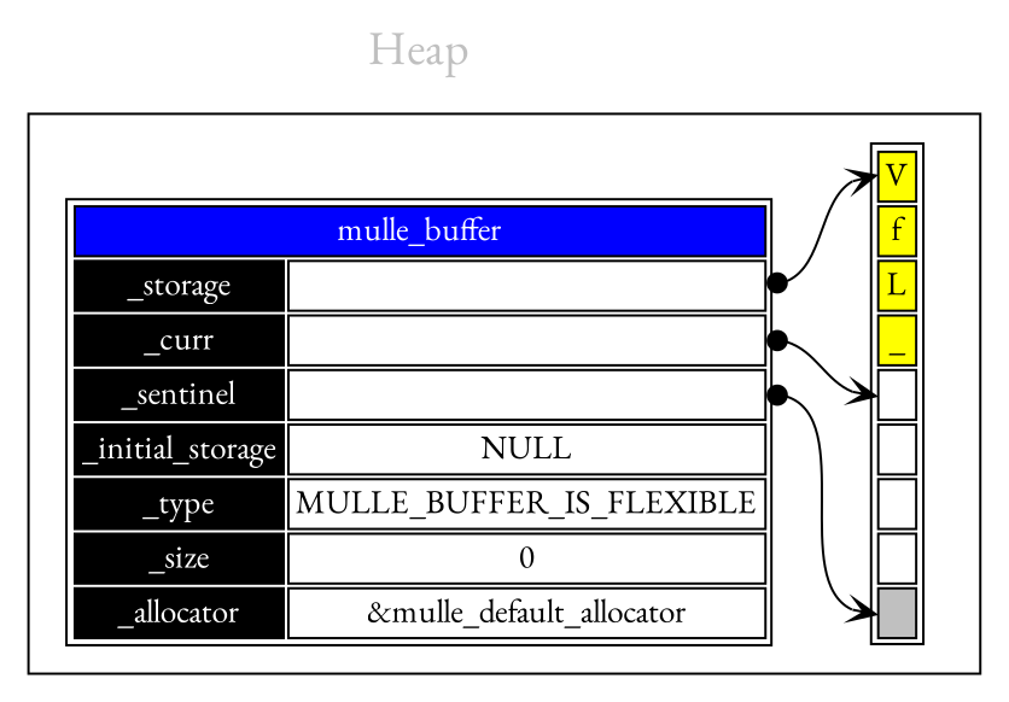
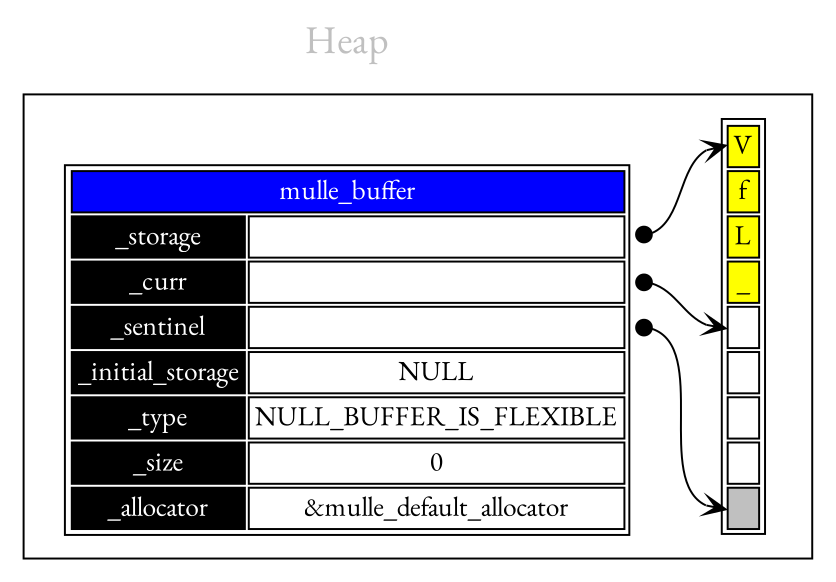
  digraph {
    rankdir=LR
    fontname="EB Garamond"
    node [shape=none fontname="EB Garamond"]
    edge [arrowhead=vee arrowtail=dot dir=both fontname="EB Garamond"]
-   n1 [label=<<TABLE BORDER="1">       <TR BORDER="0"><TD BGCOLOR="blue" COLSPAN="2"><FONT COLOR="white">mulle_buffer</FONT></TD></TR>       <TR BORDER="0"><TD BGCOLOR="black"><FONT COLOR="white">_storage</FONT></TD><TD PORT="pointer_storage"></TD></TR>       <TR BORDER="0"><TD BGCOLOR="black"><FONT COLOR="white">_curr</FONT></TD><TD PORT="pointer_curr"></TD></TR>       <TR BORDER="0"><TD BGCOLOR="black"><FONT COLOR="white">_sentinel</FONT></TD><TD PORT="pointer_sentinel"></TD></TR>       <TR BORDER="0"><TD BGCOLOR="black"><FONT COLOR="white">_initial_storage</FONT></TD><TD>NULL</TD></TR>       <TR BORDER="0"><TD BGCOLOR="black"><FONT COLOR="white">_type</FONT></TD><TD>MULLE_BUFFER_IS_FLEXIBLE</TD></TR>       <TR BORDER="0"><TD BGCOLOR="black"><FONT COLOR="white">_size</FONT></TD><TD>0</TD></TR>       <TR BORDER="0"><TD BGCOLOR="black"><FONT COLOR="white">_allocator</FONT></TD><TD>&amp;mulle_default_allocator</TD></TR>    </TABLE>>]
+   n1 [label=<<TABLE BORDER="1">       <TR BORDER="0"><TD BGCOLOR="blue" COLSPAN="2"><FONT COLOR="white">mulle_buffer</FONT></TD></TR>       <TR BORDER="0"><TD BGCOLOR="black"><FONT COLOR="white">_storage</FONT></TD><TD PORT="pointer_storage"></TD></TR>       <TR BORDER="0"><TD BGCOLOR="black"><FONT COLOR="white">_curr</FONT></TD><TD PORT="pointer_curr"></TD></TR>       <TR BORDER="0"><TD BGCOLOR="black"><FONT COLOR="white">_sentinel</FONT></TD><TD PORT="pointer_sentinel"></TD></TR>       <TR BORDER="0"><TD BGCOLOR="black"><FONT COLOR="white">_initial_storage</FONT></TD><TD>NULL</TD></TR>       <TR BORDER="0"><TD BGCOLOR="black"><FONT COLOR="white">_type</FONT></TD><TD>NULL_BUFFER_IS_FLEXIBLE</TD></TR>       <TR BORDER="0"><TD BGCOLOR="black"><FONT COLOR="white">_size</FONT></TD><TD>0</TD></TR>       <TR BORDER="0"><TD BGCOLOR="black"><FONT COLOR="white">_allocator</FONT></TD><TD>&amp;mulle_default_allocator</TD></TR>    </TABLE>>]
    n2 [label=<<TABLE BORDER="1">       <TR BORDER="0"><TD PORT="cell0" BGCOLOR="yellow"><FONT COLOR="black">V</FONT></TD></TR>       <TR BORDER="0"><TD PORT="cell1" BGCOLOR="yellow"><FONT COLOR="black">f</FONT></TD></TR>       <TR BORDER="0"><TD PORT="cell2" BGCOLOR="yellow"><FONT COLOR="black">L</FONT></TD></TR>       <TR BORDER="0"><TD PORT="cell3" BGCOLOR="yellow"><FONT COLOR="black">_</FONT></TD></TR>       <TR BORDER="0"><TD PORT="cell4" BGCOLOR="white"><FONT COLOR="black"> </FONT></TD></TR>       <TR BORDER="0"><TD PORT="cell5" BGCOLOR="white"><FONT COLOR="black"> </FONT></TD></TR>       <TR BORDER="0"><TD PORT="cell6" BGCOLOR="white"><FONT COLOR="black"> </FONT></TD></TR>       <TR BORDER="0"><TD PORT="cell7" BGCOLOR="white"><FONT COLOR="black"> </FONT></TD></TR>       <TR BORDER="0"><TD PORT="sentinel" BGCOLOR="gray"><FONT COLOR="gray"> </FONT></TD></TR>    </TABLE>>]
    n3 [fontcolor=gray fontsize=20 label=Heap]
    subgraph cluster_1 {
      nodesep=0.0
      ranksep=0.3
      n1
      n2
    }
    n1 -> n2 [headport=cell0 tailport="pointer_storage:_"]
    n1 -> n2 [headport=cell4 tailport="pointer_curr:_"]
    n1 -> n2 [headport=sentinel tailport="pointer_sentinel:_"]
  }
